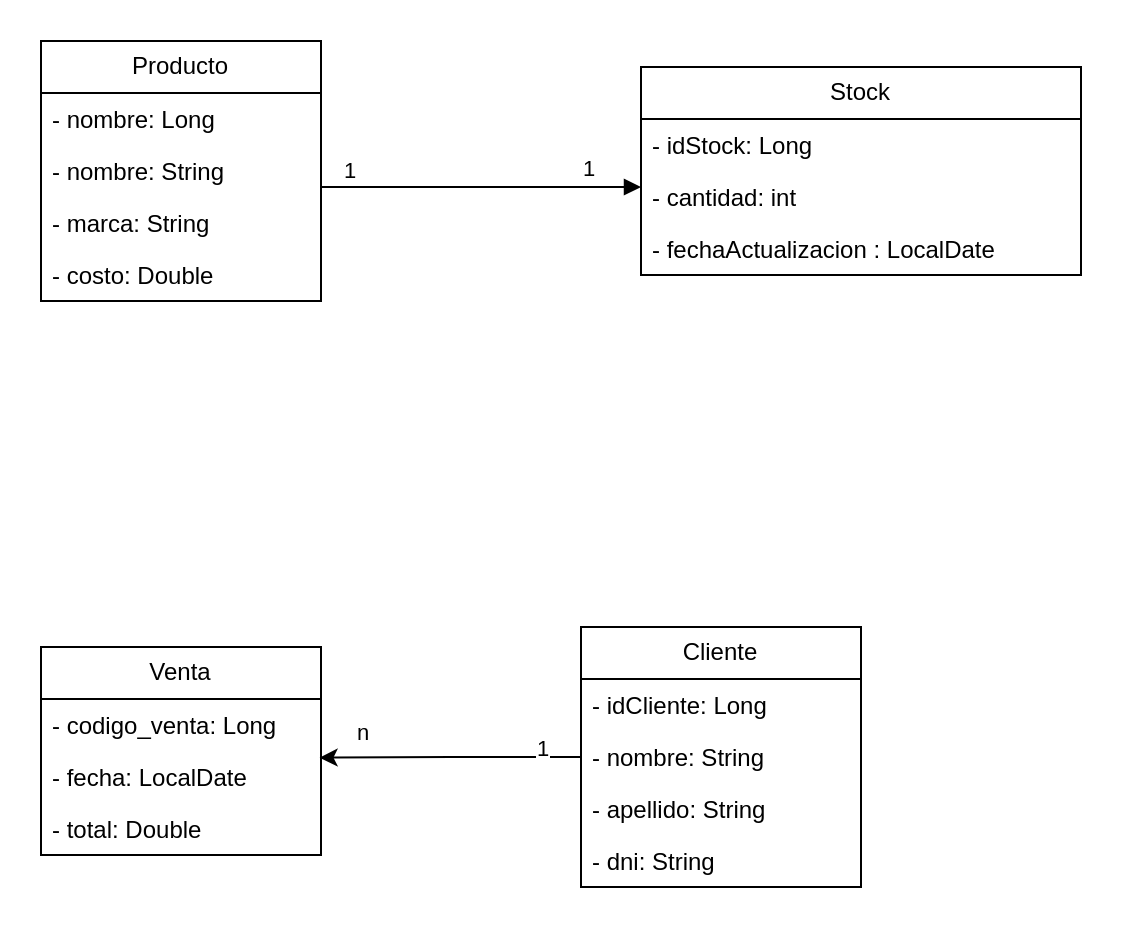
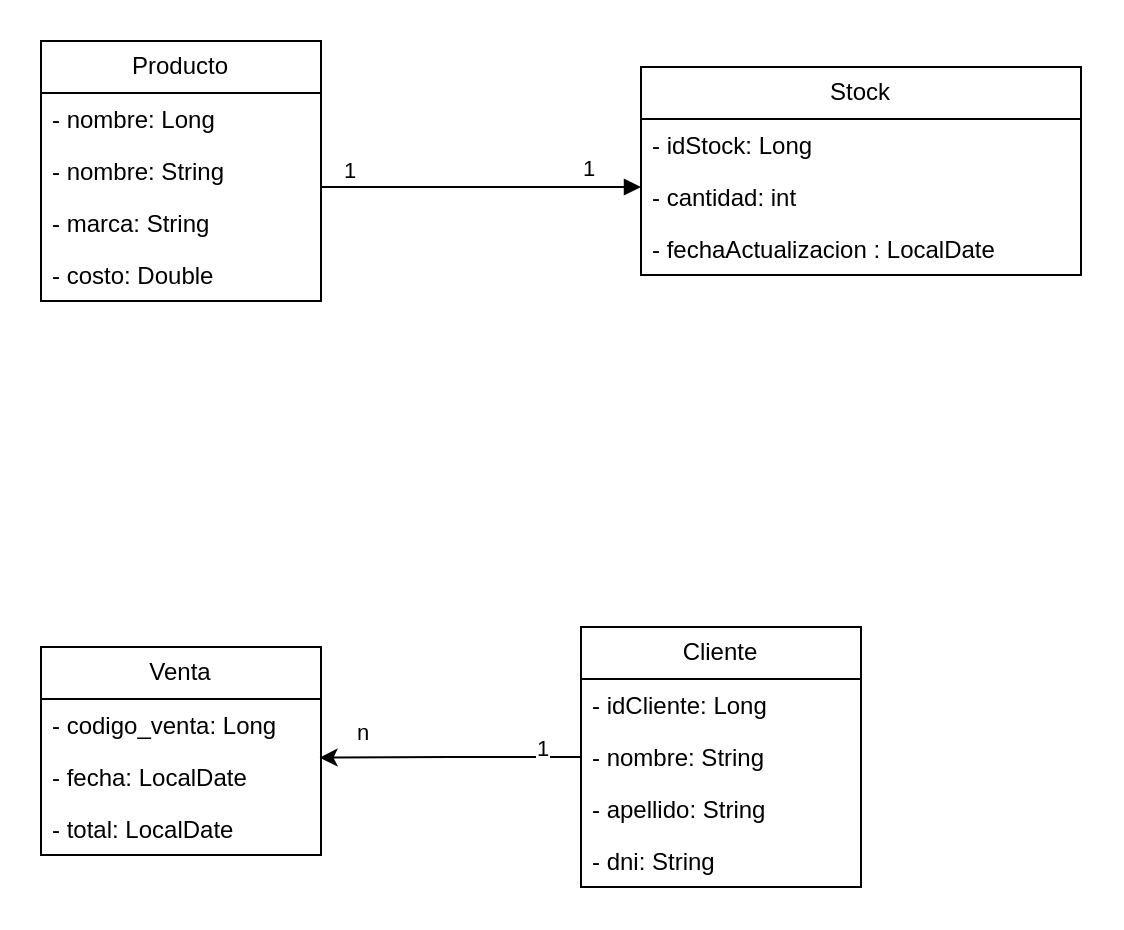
  <mxCell id="0" />
  <mxCell id="1" parent="0" />
  <mxCell id="2" value="Producto" style="swimlane;fontStyle=0;childLayout=stackLayout;horizontal=1;startSize=26;fillColor=none;horizontalStack=0;resizeParent=1;resizeParentMax=0;resizeLast=0;collapsible=1;marginBottom=0;whiteSpace=wrap;html=1;" vertex="1" parent="1"><mxGeometry x="20" y="20" width="140" height="130" as="geometry" /></mxCell>
  <mxCell id="3" value="- nombre: Long" style="text;strokeColor=none;fillColor=none;align=left;verticalAlign=top;spacingLeft=4;spacingRight=4;overflow=hidden;rotatable=0;points=[[0,0.5],[1,0.5]];portConstraint=eastwest;whiteSpace=wrap;html=1;" vertex="1" parent="2"><mxGeometry y="26" width="140" height="26" as="geometry" /></mxCell>
  <mxCell id="4" value="- nombre: String" style="text;strokeColor=none;fillColor=none;align=left;verticalAlign=top;spacingLeft=4;spacingRight=4;overflow=hidden;rotatable=0;points=[[0,0.5],[1,0.5]];portConstraint=eastwest;whiteSpace=wrap;html=1;" vertex="1" parent="2"><mxGeometry y="52" width="140" height="26" as="geometry" /></mxCell>
  <mxCell id="5" value="- marca: String" style="text;strokeColor=none;fillColor=none;align=left;verticalAlign=top;spacingLeft=4;spacingRight=4;overflow=hidden;rotatable=0;points=[[0,0.5],[1,0.5]];portConstraint=eastwest;whiteSpace=wrap;html=1;" vertex="1" parent="2"><mxGeometry y="78" width="140" height="26" as="geometry" /></mxCell>
  <mxCell id="6" value="- costo: Double" style="text;strokeColor=none;fillColor=none;align=left;verticalAlign=top;spacingLeft=4;spacingRight=4;overflow=hidden;rotatable=0;points=[[0,0.5],[1,0.5]];portConstraint=eastwest;whiteSpace=wrap;html=1;" vertex="1" parent="2"><mxGeometry y="104" width="140" height="26" as="geometry" /></mxCell>
  <mxCell id="7" value="Stock" style="swimlane;fontStyle=0;childLayout=stackLayout;horizontal=1;startSize=26;fillColor=none;horizontalStack=0;resizeParent=1;resizeParentMax=0;resizeLast=0;collapsible=1;marginBottom=0;whiteSpace=wrap;html=1;" vertex="1" parent="1"><mxGeometry x="320" y="33" width="220" height="104" as="geometry"><mxRectangle x="320" y="40" width="70" height="30" as="alternateBounds" /></mxGeometry></mxCell>
  <mxCell id="8" value="- idStock: Long&lt;div&gt;&lt;br&gt;&lt;/div&gt;" style="text;strokeColor=none;fillColor=none;align=left;verticalAlign=top;spacingLeft=4;spacingRight=4;overflow=hidden;rotatable=0;points=[[0,0.5],[1,0.5]];portConstraint=eastwest;whiteSpace=wrap;html=1;" vertex="1" parent="7"><mxGeometry y="26" width="220" height="26" as="geometry" /></mxCell>
  <mxCell id="9" value="- cantidad: int" style="text;strokeColor=none;fillColor=none;align=left;verticalAlign=top;spacingLeft=4;spacingRight=4;overflow=hidden;rotatable=0;points=[[0,0.5],[1,0.5]];portConstraint=eastwest;whiteSpace=wrap;html=1;" vertex="1" parent="7"><mxGeometry y="52" width="220" height="26" as="geometry" /></mxCell>
  <mxCell id="10" value="- fechaActualizacion : LocalDate" style="text;strokeColor=none;fillColor=none;align=left;verticalAlign=top;spacingLeft=4;spacingRight=4;overflow=hidden;rotatable=0;points=[[0,0.5],[1,0.5]];portConstraint=eastwest;whiteSpace=wrap;html=1;" vertex="1" parent="7"><mxGeometry y="78" width="220" height="26" as="geometry" /></mxCell>
  <mxCell id="11" value="Venta" style="swimlane;fontStyle=0;childLayout=stackLayout;horizontal=1;startSize=26;fillColor=none;horizontalStack=0;resizeParent=1;resizeParentMax=0;resizeLast=0;collapsible=1;marginBottom=0;whiteSpace=wrap;html=1;" vertex="1" parent="1"><mxGeometry x="20" y="323" width="140" height="104" as="geometry" /></mxCell>
  <mxCell id="12" value="- codigo_venta: Long" style="text;strokeColor=none;fillColor=none;align=left;verticalAlign=top;spacingLeft=4;spacingRight=4;overflow=hidden;rotatable=0;points=[[0,0.5],[1,0.5]];portConstraint=eastwest;whiteSpace=wrap;html=1;" vertex="1" parent="11"><mxGeometry y="26" width="140" height="26" as="geometry" /></mxCell>
  <mxCell id="13" value="- fecha: LocalDate" style="text;strokeColor=none;fillColor=none;align=left;verticalAlign=top;spacingLeft=4;spacingRight=4;overflow=hidden;rotatable=0;points=[[0,0.5],[1,0.5]];portConstraint=eastwest;whiteSpace=wrap;html=1;" vertex="1" parent="11"><mxGeometry y="52" width="140" height="26" as="geometry" /></mxCell>
- <mxCell id="14" value="- total: Double" style="text;strokeColor=none;fillColor=none;align=left;verticalAlign=top;spacingLeft=4;spacingRight=4;overflow=hidden;rotatable=0;points=[[0,0.5],[1,0.5]];portConstraint=eastwest;whiteSpace=wrap;html=1;" vertex="1" parent="11"><mxGeometry y="78" width="140" height="26" as="geometry" /></mxCell>
+ <mxCell id="14" value="- total: LocalDate" style="text;strokeColor=none;fillColor=none;align=left;verticalAlign=top;spacingLeft=4;spacingRight=4;overflow=hidden;rotatable=0;points=[[0,0.5],[1,0.5]];portConstraint=eastwest;whiteSpace=wrap;html=1;" vertex="1" parent="11"><mxGeometry y="78" width="140" height="26" as="geometry" /></mxCell>
  <mxCell id="15" value="" style="endArrow=block;endFill=1;html=1;edgeStyle=orthogonalEdgeStyle;align=left;verticalAlign=top;rounded=0;" edge="1" parent="1"><mxGeometry x="-1" relative="1" as="geometry"><mxPoint x="160" y="93" as="sourcePoint" /><mxPoint x="320" y="93" as="targetPoint" /></mxGeometry></mxCell>
  <mxCell id="16" value="1" style="edgeLabel;resizable=0;html=1;align=left;verticalAlign=bottom;" connectable="0" vertex="1" parent="15"><mxGeometry x="-1" relative="1" as="geometry"><mxPoint x="10" as="offset" /></mxGeometry></mxCell>
  <mxCell id="17" value="1" style="edgeLabel;html=1;align=center;verticalAlign=middle;resizable=0;points=[];" vertex="1" connectable="0" parent="15"><mxGeometry x="0.658" y="3" relative="1" as="geometry"><mxPoint y="-7" as="offset" /></mxGeometry></mxCell>
  <mxCell id="18" value="Cliente" style="swimlane;fontStyle=0;childLayout=stackLayout;horizontal=1;startSize=26;fillColor=none;horizontalStack=0;resizeParent=1;resizeParentMax=0;resizeLast=0;collapsible=1;marginBottom=0;whiteSpace=wrap;html=1;" vertex="1" parent="1"><mxGeometry x="290" y="313" width="140" height="130" as="geometry" /></mxCell>
  <mxCell id="19" value="- idCliente: Long" style="text;strokeColor=none;fillColor=none;align=left;verticalAlign=top;spacingLeft=4;spacingRight=4;overflow=hidden;rotatable=0;points=[[0,0.5],[1,0.5]];portConstraint=eastwest;whiteSpace=wrap;html=1;" vertex="1" parent="18"><mxGeometry y="26" width="140" height="26" as="geometry" /></mxCell>
  <mxCell id="20" value="- nombre: String" style="text;strokeColor=none;fillColor=none;align=left;verticalAlign=top;spacingLeft=4;spacingRight=4;overflow=hidden;rotatable=0;points=[[0,0.5],[1,0.5]];portConstraint=eastwest;whiteSpace=wrap;html=1;" vertex="1" parent="18"><mxGeometry y="52" width="140" height="26" as="geometry" /></mxCell>
  <mxCell id="21" value="- apellido: String&lt;span style=&quot;color: rgba(0, 0, 0, 0); font-family: monospace; font-size: 0px; text-wrap: nowrap;&quot;&gt;%3CmxGraphModel%3E%3Croot%3E%3CmxCell%20id%3D%220%22%2F%3E%3CmxCell%20id%3D%221%22%20parent%3D%220%22%2F%3E%3CmxCell%20id%3D%222%22%20value%3D%22%22%20style%3D%22endArrow%3Dblock%3BendFill%3D1%3Bhtml%3D1%3BedgeStyle%3DorthogonalEdgeStyle%3Balign%3Dleft%3BverticalAlign%3Dtop%3Brounded%3D0%3B%22%20edge%3D%221%22%20parent%3D%221%22%3E%3CmxGeometry%20x%3D%22-1%22%20relative%3D%221%22%20as%3D%22geometry%22%3E%3CmxPoint%20x%3D%22190%22%20y%3D%22120%22%20as%3D%22sourcePoint%22%2F%3E%3CmxPoint%20x%3D%22350%22%20y%3D%22120%22%20as%3D%22targetPoint%22%2F%3E%3C%2FmxGeometry%3E%3C%2FmxCell%3E%3CmxCell%20id%3D%223%22%20value%3D%221%22%20style%3D%22edgeLabel%3Bresizable%3D0%3Bhtml%3D1%3Balign%3Dleft%3BverticalAlign%3Dbottom%3B%22%20connectable%3D%220%22%20vertex%3D%221%22%20parent%3D%222%22%3E%3CmxGeometry%20x%3D%22-1%22%20relative%3D%221%22%20as%3D%22geometry%22%3E%3CmxPoint%20x%3D%2210%22%20as%3D%22offset%22%2F%3E%3C%2FmxGeometry%3E%3C%2FmxCell%3E%3CmxCell%20id%3D%224%22%20value%3D%221%22%20style%3D%22edgeLabel%3Bhtml%3D1%3Balign%3Dcenter%3BverticalAlign%3Dmiddle%3Bresizable%3D0%3Bpoints%3D%5B%5D%3B%22%20vertex%3D%221%22%20connectable%3D%220%22%20parent%3D%222%22%3E%3CmxGeometry%20x%3D%220.658%22%20y%3D%223%22%20relative%3D%221%22%20as%3D%22geometry%22%3E%3CmxPoint%20y%3D%22-7%22%20as%3D%22offset%22%2F%3E%3C%2FmxGeometry%3E%3C%2FmxCell%3E%3C%2Froot%3E%3C%2FmxGraphModel%3E&lt;/span&gt;" style="text;strokeColor=none;fillColor=none;align=left;verticalAlign=top;spacingLeft=4;spacingRight=4;overflow=hidden;rotatable=0;points=[[0,0.5],[1,0.5]];portConstraint=eastwest;whiteSpace=wrap;html=1;" vertex="1" parent="18"><mxGeometry y="78" width="140" height="26" as="geometry" /></mxCell>
  <mxCell id="22" value="- dni&lt;span style=&quot;background-color: initial;&quot;&gt;: String&lt;/span&gt;&lt;span style=&quot;background-color: initial; text-wrap: nowrap; color: rgba(0, 0, 0, 0); font-family: monospace; font-size: 0px;&quot;&gt;%3CmxGraphModel%3E%3Croot%3E%3CmxCell%20id%3D%220%22%2F%3E%3CmxCell%20id%3D%221%22%20parent%3D%220%22%2F%3E%3CmxCell%20id%3D%222%22%20value%3D%22%22%20style%3D%22endArrow%3Dblock%3BendFill%3D1%3Bhtml%3D1%3BedgeStyle%3DorthogonalEdgeStyle%3Balign%3Dleft%3BverticalAlign%3Dtop%3Brounded%3D0%3B%22%20edge%3D%221%22%20parent%3D%221%22%3E%3CmxGeometry%20x%3D%22-1%22%20relative%3D%221%22%20as%3D%22geometry%22%3E%3CmxPoint%20x%3D%22190%22%20y%3D%22120%22%20as%3D%22sourcePoint%22%2F%3E%3CmxPoint%20x%3D%22350%22%20y%3D%22120%22%20as%3D%22targetPoint%22%2F%3E%3C%2FmxGeometry%3E%3C%2FmxCell%3E%3CmxCell%20id%3D%223%22%20value%3D%221%22%20style%3D%22edgeLabel%3Bresizable%3D0%3Bhtml%3D1%3Balign%3Dleft%3BverticalAlign%3Dbottom%3B%22%20connectable%3D%220%22%20vertex%3D%221%22%20parent%3D%222%22%3E%3CmxGeometry%20x%3D%22-1%22%20relative%3D%221%22%20as%3D%22geometry%22%3E%3CmxPoint%20x%3D%2210%22%20as%3D%22offset%22%2F%3E%3C%2FmxGeometry%3E%3C%2FmxCell%3E%3CmxCell%20id%3D%224%22%20value%3D%221%22%20style%3D%22edgeLabel%3Bhtml%3D1%3Balign%3Dcenter%3BverticalAlign%3Dmiddle%3Bresizable%3D0%3Bpoints%3D%5B%5D%3B%22%20vertex%3D%221%22%20connectable%3D%220%22%20parent%3D%222%22%3E%3CmxGeometry%20x%3D%220.658%22%20y%3D%223%22%20relative%3D%221%22%20as%3D%22geometry%22%3E%3CmxPoint%20y%3D%22-7%22%20as%3D%22offset%22%2F%3E%3C%2FmxGeometry%3E%3C%2FmxCell%3E%3C%2Froot%3E%3C%2FmxGraphModel%3E&lt;/span&gt;" style="text;strokeColor=none;fillColor=none;align=left;verticalAlign=top;spacingLeft=4;spacingRight=4;overflow=hidden;rotatable=0;points=[[0,0.5],[1,0.5]];portConstraint=eastwest;whiteSpace=wrap;html=1;" vertex="1" parent="18"><mxGeometry y="104" width="140" height="26" as="geometry" /></mxCell>
  <mxCell id="23" style="edgeStyle=orthogonalEdgeStyle;rounded=0;orthogonalLoop=1;jettySize=auto;html=1;exitX=0;exitY=0.5;exitDx=0;exitDy=0;entryX=0.995;entryY=0.128;entryDx=0;entryDy=0;entryPerimeter=0;" edge="1" parent="1" source="20" target="13"><mxGeometry relative="1" as="geometry" /></mxCell>
  <mxCell id="24" value="n" style="edgeLabel;html=1;align=center;verticalAlign=middle;resizable=0;points=[];" vertex="1" connectable="0" parent="23"><mxGeometry x="0.45" y="-1" relative="1" as="geometry"><mxPoint x="-15" y="-12" as="offset" /></mxGeometry></mxCell>
  <mxCell id="25" value="1" style="edgeLabel;html=1;align=center;verticalAlign=middle;resizable=0;points=[];" vertex="1" connectable="0" parent="23"><mxGeometry x="-0.695" y="1" relative="1" as="geometry"><mxPoint y="-6" as="offset" /></mxGeometry></mxCell>
